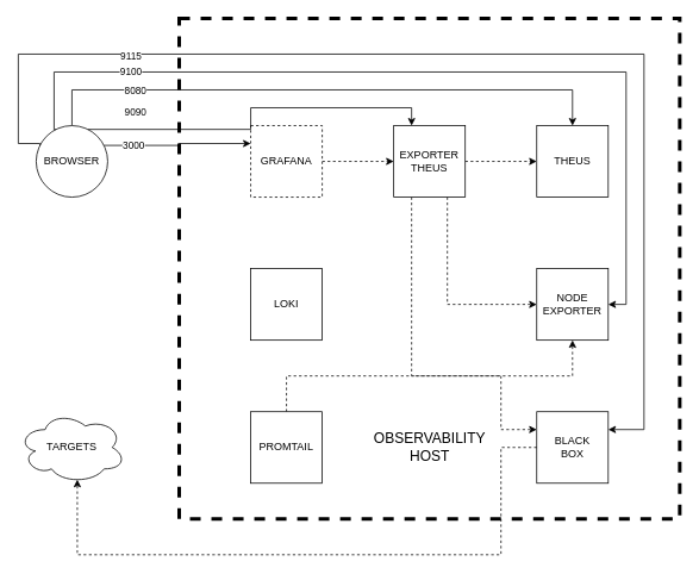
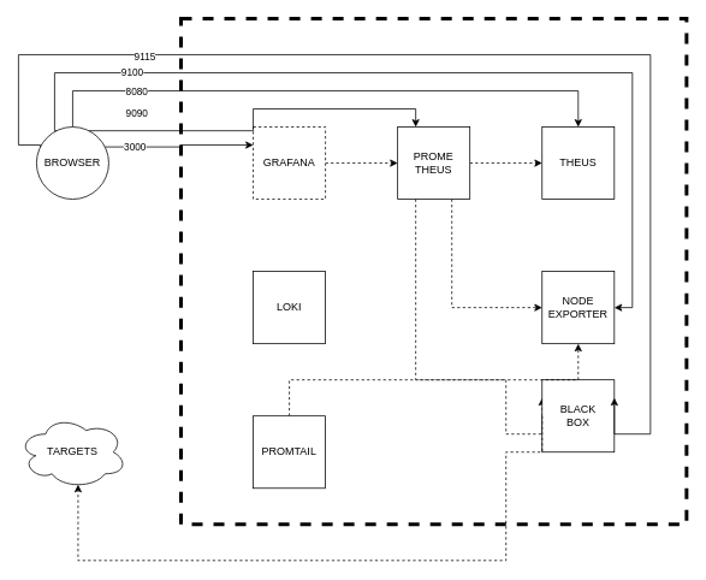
  <mxCell id="0" />
  <mxCell id="1" parent="0" />
  <mxCell id="2" value="" style="rounded=0;whiteSpace=wrap;html=1;fillColor=none;dashed=1;strokeWidth=4;" vertex="1" parent="1"><mxGeometry x="200" width="560" height="560" as="geometry" y="20" /></mxCell>
  <mxCell id="3" value="" style="edgeStyle=orthogonalEdgeStyle;rounded=0;orthogonalLoop=1;jettySize=auto;html=1;dashed=1;" edge="1" parent="1" source="4" target="8"><mxGeometry relative="1" as="geometry" /></mxCell>
  <mxCell id="4" value="&lt;div&gt;GRAFANA&lt;/div&gt;" style="whiteSpace=wrap;html=1;aspect=fixed;dashed=1;" vertex="1" parent="1"><mxGeometry x="280" y="140" width="80" height="80" as="geometry" /></mxCell>
  <mxCell id="5" style="edgeStyle=orthogonalEdgeStyle;rounded=0;orthogonalLoop=1;jettySize=auto;html=1;exitX=0.75;exitY=1;exitDx=0;exitDy=0;entryX=0;entryY=0.5;entryDx=0;entryDy=0;dashed=1;" edge="1" parent="1" source="8" target="10"><mxGeometry relative="1" as="geometry" /></mxCell>
  <mxCell id="6" style="edgeStyle=orthogonalEdgeStyle;rounded=0;orthogonalLoop=1;jettySize=auto;html=1;exitX=0.25;exitY=1;exitDx=0;exitDy=0;entryX=0;entryY=0.25;entryDx=0;entryDy=0;dashed=1;" edge="1" parent="1" source="8" target="11"><mxGeometry relative="1" as="geometry"><Array as="points"><mxPoint x="460" y="420" /><mxPoint x="560" y="420" /><mxPoint x="560" y="480" /></Array></mxGeometry></mxCell>
  <mxCell id="7" style="edgeStyle=orthogonalEdgeStyle;rounded=0;orthogonalLoop=1;jettySize=auto;html=1;exitX=1;exitY=0.5;exitDx=0;exitDy=0;entryX=0;entryY=0.5;entryDx=0;entryDy=0;dashed=1;" edge="1" parent="1" source="8" target="9"><mxGeometry relative="1" as="geometry" /></mxCell>
- <mxCell id="8" value="EXPORTER&lt;br&gt;THEUS" style="whiteSpace=wrap;html=1;aspect=fixed;" vertex="1" parent="1"><mxGeometry x="440" y="140" width="80" height="80" as="geometry" /></mxCell>
+ <mxCell id="8" value="PROME&lt;br&gt;THEUS" style="whiteSpace=wrap;html=1;aspect=fixed;" vertex="1" parent="1"><mxGeometry x="440" y="140" width="80" height="80" as="geometry" /></mxCell>
  <mxCell id="9" value="THEUS" style="whiteSpace=wrap;html=1;aspect=fixed;" vertex="1" parent="1"><mxGeometry x="600" y="140" width="80" height="80" as="geometry" /></mxCell>
  <mxCell id="10" value="NODE&lt;br&gt;EXPORTER" style="whiteSpace=wrap;html=1;aspect=fixed;" vertex="1" parent="1"><mxGeometry x="600" y="300" width="80" height="80" as="geometry" /></mxCell>
- <mxCell id="11" value="BLACK&lt;br&gt;BOX" style="whiteSpace=wrap;html=1;aspect=fixed;" vertex="1" parent="1"><mxGeometry x="600" y="460" width="80" height="80" as="geometry" /></mxCell>
+ <mxCell id="11" value="BLACK&lt;br&gt;BOX" style="whiteSpace=wrap;html=1;aspect=fixed;" vertex="1" parent="1"><mxGeometry x="600" y="420" width="80" height="80" as="geometry" /></mxCell>
  <mxCell id="12" value="LOKI" style="whiteSpace=wrap;html=1;aspect=fixed;" vertex="1" parent="1"><mxGeometry x="280" y="300" width="80" height="80" as="geometry" /></mxCell>
  <mxCell id="13" style="edgeStyle=orthogonalEdgeStyle;rounded=0;orthogonalLoop=1;jettySize=auto;html=1;exitX=0.5;exitY=0;exitDx=0;exitDy=0;dashed=1;" edge="1" parent="1" source="14" target="10"><mxGeometry relative="1" as="geometry" /></mxCell>
  <mxCell id="14" value="PROMTAIL" style="whiteSpace=wrap;html=1;aspect=fixed;" vertex="1" parent="1"><mxGeometry x="280" y="460" width="80" height="80" as="geometry" /></mxCell>
  <mxCell id="15" value="" style="edgeStyle=orthogonalEdgeStyle;rounded=0;orthogonalLoop=1;jettySize=auto;html=1;entryX=0;entryY=0.25;entryDx=0;entryDy=0;exitX=1;exitY=0.25;exitDx=0;exitDy=0;" edge="1" parent="1" source="25" target="4"><mxGeometry relative="1" as="geometry" /></mxCell>
  <mxCell id="16" value="3000" style="edgeLabel;html=1;align=center;verticalAlign=middle;resizable=0;points=[];" vertex="1" connectable="0" parent="15"><mxGeometry x="-0.025" relative="1" as="geometry"><mxPoint x="-48" as="offset" /></mxGeometry></mxCell>
  <mxCell id="17" style="edgeStyle=orthogonalEdgeStyle;rounded=0;orthogonalLoop=1;jettySize=auto;html=1;exitX=0.75;exitY=0;exitDx=0;exitDy=0;entryX=0.25;entryY=0;entryDx=0;entryDy=0;" edge="1" parent="1" source="25" target="8"><mxGeometry relative="1" as="geometry" /></mxCell>
  <mxCell id="18" value="9090" style="edgeLabel;html=1;align=center;verticalAlign=middle;resizable=0;points=[];" vertex="1" connectable="0" parent="17"><mxGeometry x="-0.006" y="1" relative="1" as="geometry"><mxPoint x="-129" as="offset" /></mxGeometry></mxCell>
  <mxCell id="19" style="edgeStyle=orthogonalEdgeStyle;rounded=0;orthogonalLoop=1;jettySize=auto;html=1;exitX=0.5;exitY=0;exitDx=0;exitDy=0;entryX=0.5;entryY=0;entryDx=0;entryDy=0;" edge="1" parent="1" source="25" target="9"><mxGeometry relative="1" as="geometry"><Array as="points"><mxPoint x="80" y="100" /><mxPoint x="640" y="100" /></Array></mxGeometry></mxCell>
  <mxCell id="20" value="8080" style="edgeLabel;html=1;align=center;verticalAlign=middle;resizable=0;points=[];" vertex="1" connectable="0" parent="19"><mxGeometry x="0.004" relative="1" as="geometry"><mxPoint x="-211" as="offset" /></mxGeometry></mxCell>
  <mxCell id="21" style="edgeStyle=orthogonalEdgeStyle;rounded=0;orthogonalLoop=1;jettySize=auto;html=1;exitX=0.25;exitY=0;exitDx=0;exitDy=0;entryX=1;entryY=0.5;entryDx=0;entryDy=0;" edge="1" parent="1" source="25" target="10"><mxGeometry relative="1" as="geometry"><Array as="points"><mxPoint x="60" y="80" /><mxPoint x="700" y="80" /><mxPoint x="700" y="340" /></Array></mxGeometry></mxCell>
  <mxCell id="22" value="9100" style="edgeLabel;html=1;align=center;verticalAlign=middle;resizable=0;points=[];" vertex="1" connectable="0" parent="21"><mxGeometry x="-0.24" y="1" relative="1" as="geometry"><mxPoint x="-223" as="offset" /></mxGeometry></mxCell>
  <mxCell id="23" style="edgeStyle=orthogonalEdgeStyle;rounded=0;orthogonalLoop=1;jettySize=auto;html=1;exitX=0;exitY=0.25;exitDx=0;exitDy=0;entryX=1;entryY=0.25;entryDx=0;entryDy=0;" edge="1" parent="1" source="25" target="11"><mxGeometry relative="1" as="geometry"><Array as="points"><mxPoint x="20" y="160" /><mxPoint x="20" y="60" /><mxPoint x="720" y="60" /><mxPoint x="720" y="480" /></Array></mxGeometry></mxCell>
  <mxCell id="24" value="9115" style="edgeLabel;html=1;align=center;verticalAlign=middle;resizable=0;points=[];" vertex="1" connectable="0" parent="23"><mxGeometry x="-0.283" y="-1" relative="1" as="geometry"><mxPoint x="-209" as="offset" /></mxGeometry></mxCell>
  <mxCell id="25" value="BROWSER" style="ellipse;whiteSpace=wrap;html=1;aspect=fixed;" vertex="1" parent="1"><mxGeometry y="140" width="80" height="80" as="geometry" x="40" /></mxCell>
  <mxCell id="26" value="TARGETS" style="ellipse;shape=cloud;whiteSpace=wrap;html=1;" vertex="1" parent="1"><mxGeometry x="20" y="460" width="120" height="80" as="geometry" /></mxCell>
  <mxCell id="27" style="edgeStyle=orthogonalEdgeStyle;rounded=0;orthogonalLoop=1;jettySize=auto;html=1;exitX=0;exitY=0.5;exitDx=0;exitDy=0;dashed=1;entryX=0.55;entryY=0.95;entryDx=0;entryDy=0;entryPerimeter=0;" edge="1" parent="1" source="11" target="26"><mxGeometry relative="1" as="geometry"><mxPoint x="540" y="500" as="targetPoint" /><Array as="points"><mxPoint x="560" y="500" /><mxPoint x="560" y="620" /><mxPoint x="86" y="620" /></Array></mxGeometry></mxCell>
- <mxCell id="28" value="&lt;font style=&quot;font-size: 16px;&quot;&gt;OBSERVABILITY&lt;br&gt;HOST&lt;/font&gt;" style="text;html=1;strokeColor=none;fillColor=none;align=center;verticalAlign=middle;whiteSpace=wrap;rounded=0;" vertex="1" parent="1"><mxGeometry x="411.5" y="485" width="137" height="30" as="geometry" /></mxCell>
